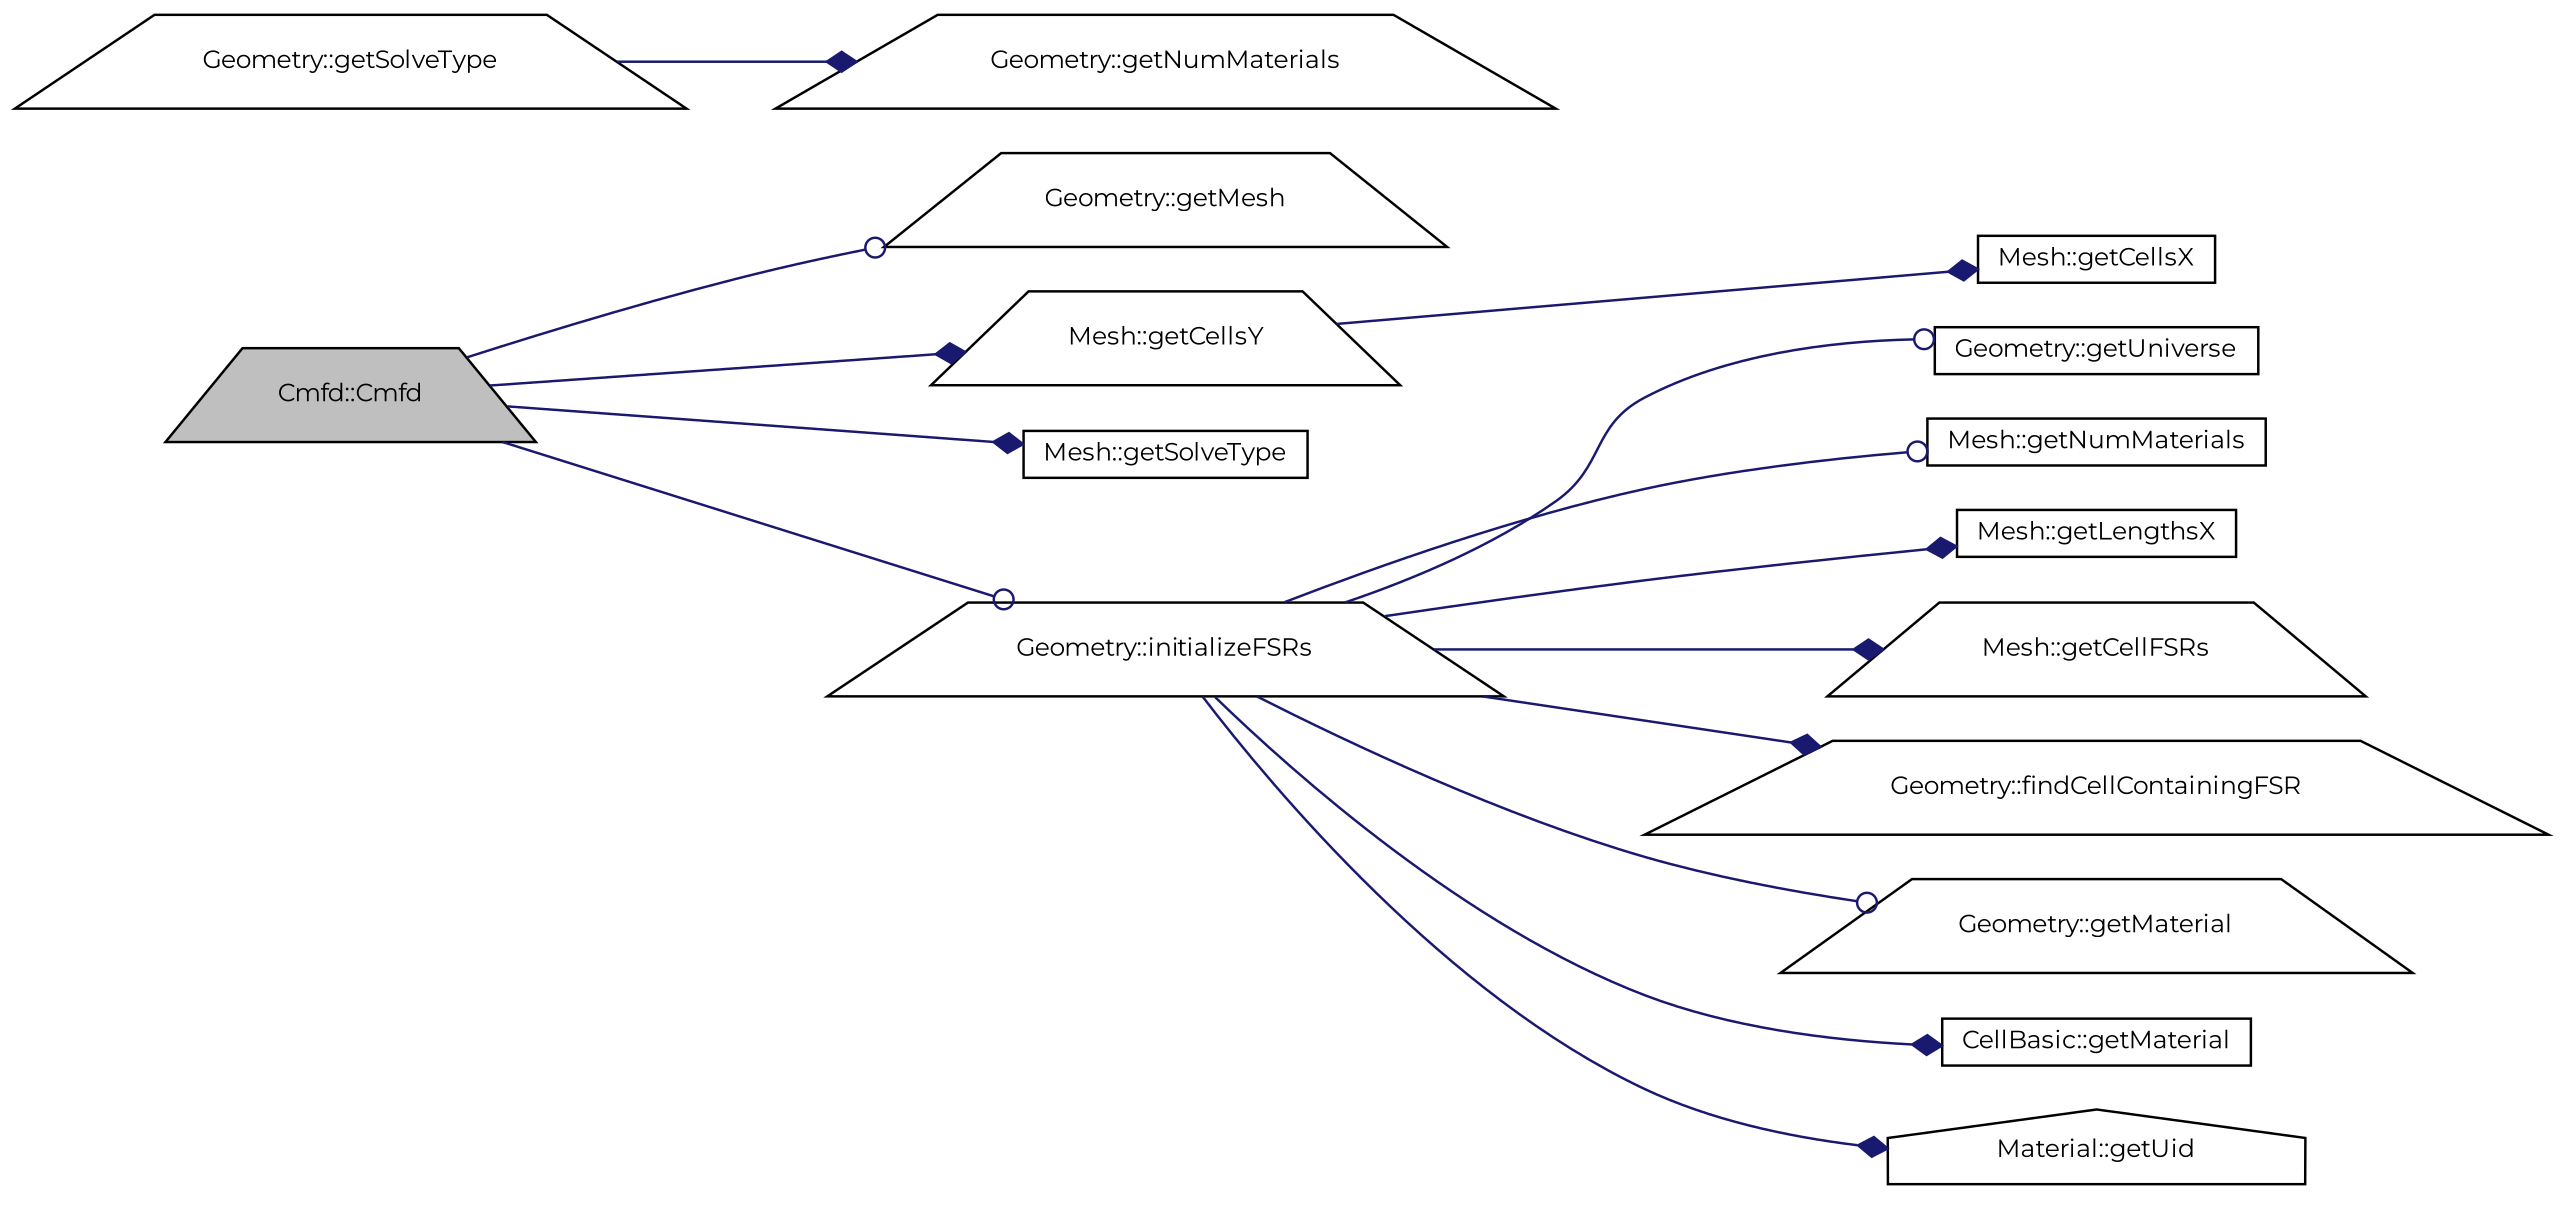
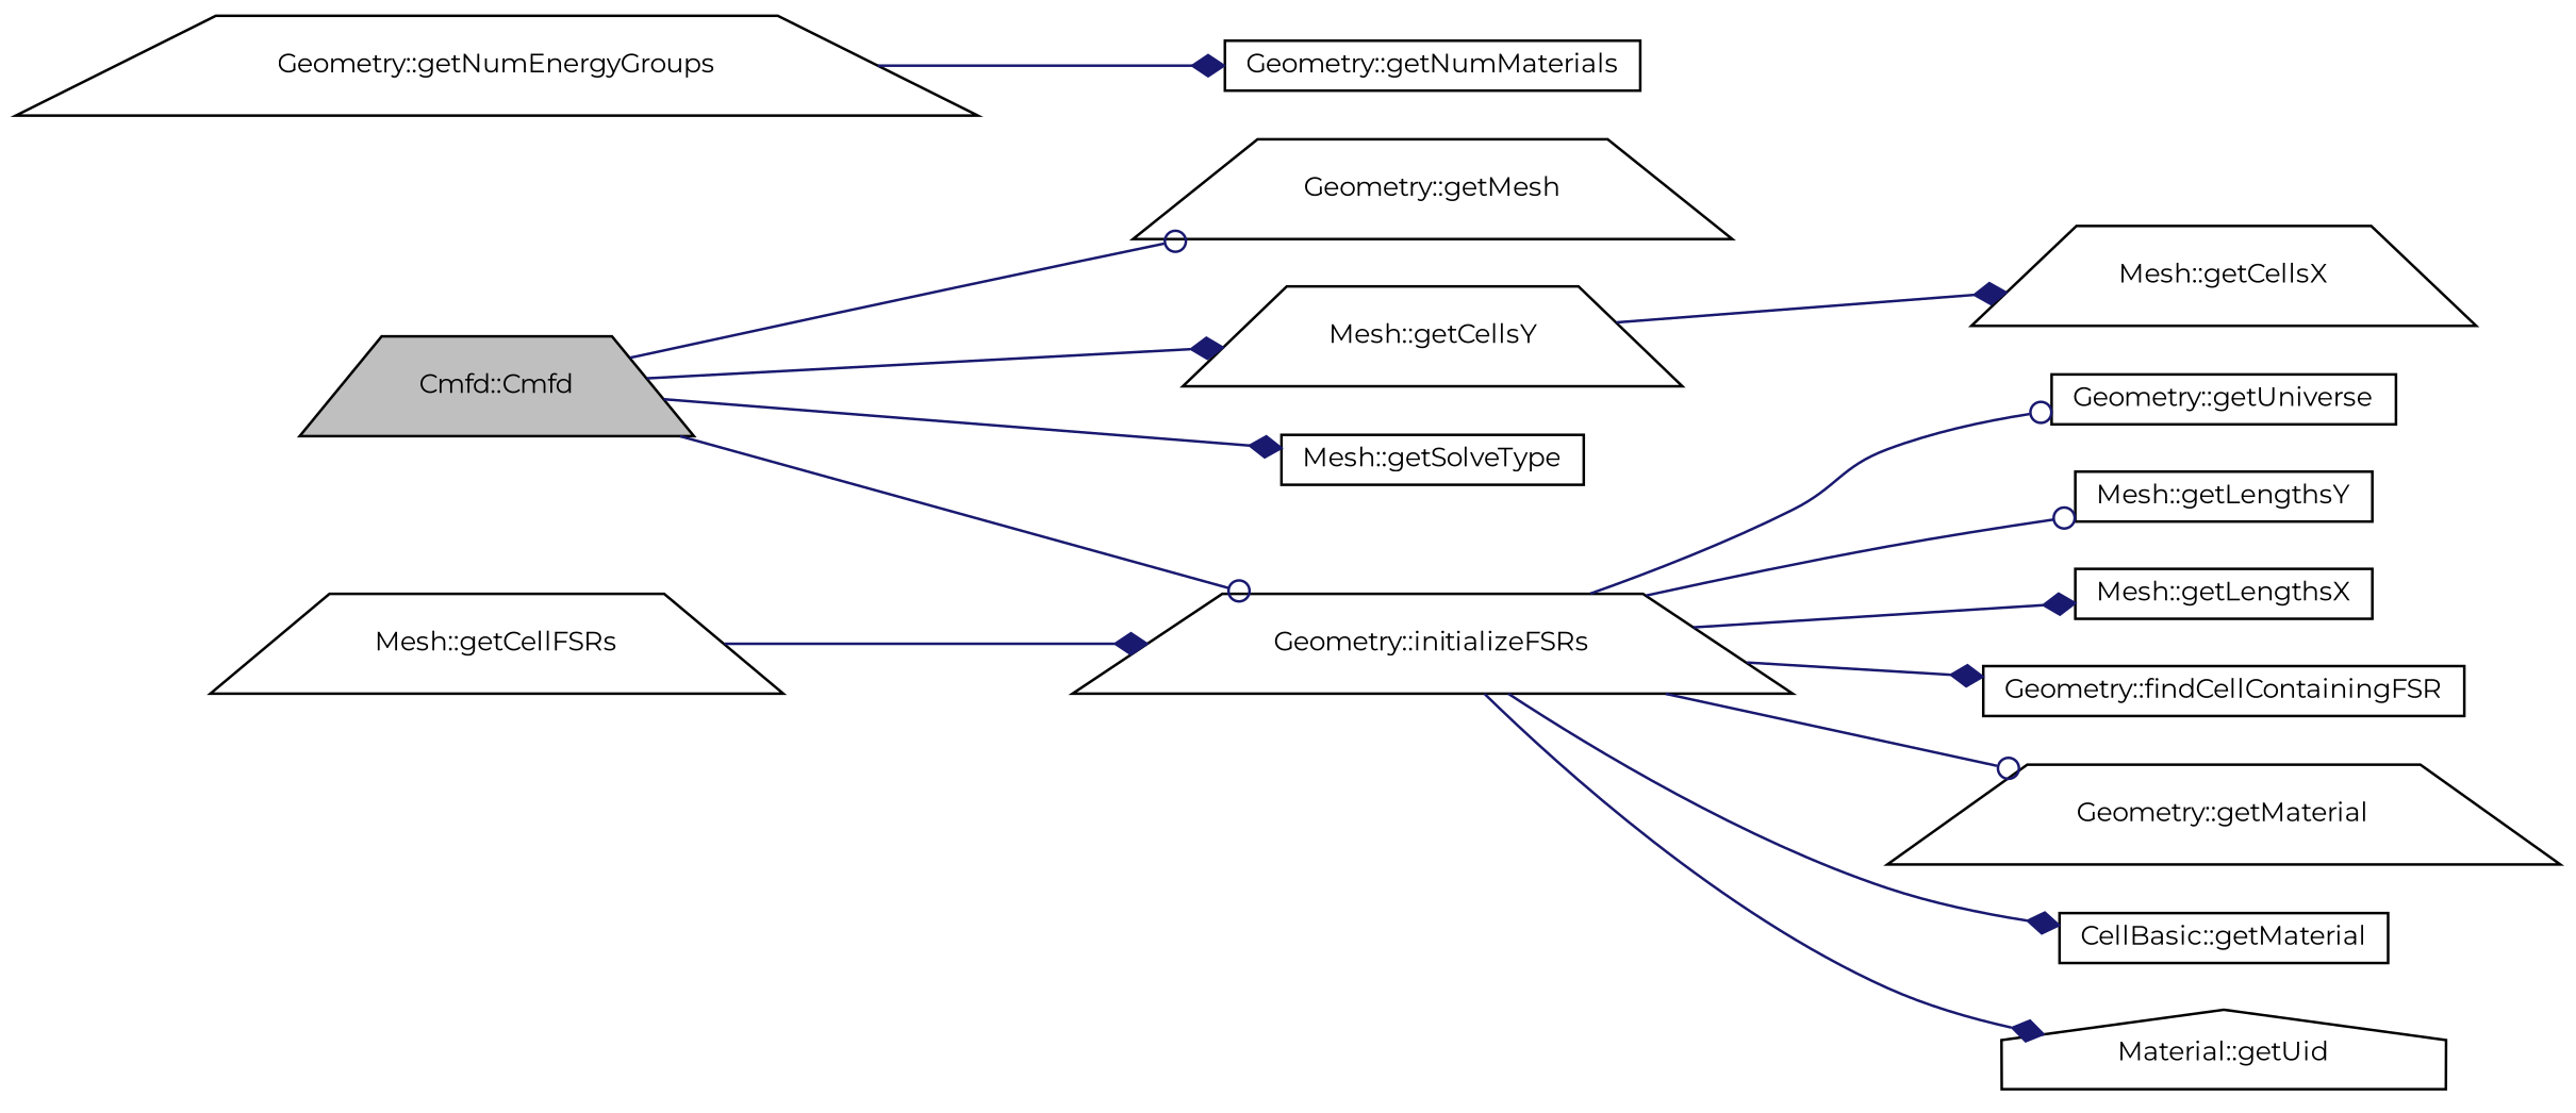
  digraph {
    fontname=Montserrat
    rankdir=LR
    node [color=black fillcolor=white fontname=Montserrat fontsize=10 shape=trapezium style=filled]
    edge [arrowhead=diamond color=midnightblue fontname=Montserrat fontsize=10 labelfontname=Helvetica labelfontsize=10 style=solid]
    n1 [fillcolor=grey75 fontcolor=black height=0.2 label="Cmfd::Cmfd" width=0.4]
    n2 [height=0.2 label="Geometry::getMesh" width=0.4]
    n3 [height=0.2 label="Mesh::getCellsY" width=0.4]
    n4 [height=0.2 label="Mesh::getSolveType" shape=box width=0.4]
    n5 [height=0.2 label="Geometry::initializeFSRs" width=0.4]
-   n6 [height=0.2 label="Mesh::getCellsX" shape=box width=0.4]
-   n7 [height=0.2 label="Geometry::getSolveType" width=0.4]
-   n8 [height=0.2 label="Geometry::getNumMaterials" width=0.4]
+   n6 [height=0.2 label="Mesh::getCellsX" width=0.4]
+   n7 [height=0.2 label="Geometry::getNumEnergyGroups" width=0.4]
+   n8 [height=0.2 label="Geometry::getNumMaterials" shape=box width=0.4]
    n9 [height=0.2 label="Geometry::getUniverse" shape=box width=0.4]
-   n10 [height=0.2 label="Mesh::getNumMaterials" shape=box width=0.4]
+   n10 [height=0.2 label="Mesh::getLengthsY" shape=box width=0.4]
    n11 [height=0.2 label="Mesh::getLengthsX" shape=box width=0.4]
    n12 [height=0.2 label="Mesh::getCellFSRs" width=0.4]
-   n13 [height=0.2 label="Geometry::findCellContainingFSR" width=0.4]
+   n13 [height=0.2 label="Geometry::findCellContainingFSR" shape=box width=0.4]
    n14 [height=0.2 label="Geometry::getMaterial" width=0.4]
    n15 [height=0.2 label="CellBasic::getMaterial" shape=box width=0.4]
    n16 [height=0.2 label="Material::getUid" shape=house width=0.4]
    n1 -> n2 [arrowhead=odot]
    n1 -> n3
    n1 -> n4
    n1 -> n5 [arrowhead=odot]
    n3 -> n6
    n5 -> n9 [arrowhead=odot]
    n5 -> n10 [arrowhead=odot]
    n5 -> n11
-   n5 -> n12
+   n12 -> n5
    n5 -> n13
    n5 -> n14 [arrowhead=odot]
    n5 -> n15
    n5 -> n16
    n7 -> n8
  }
